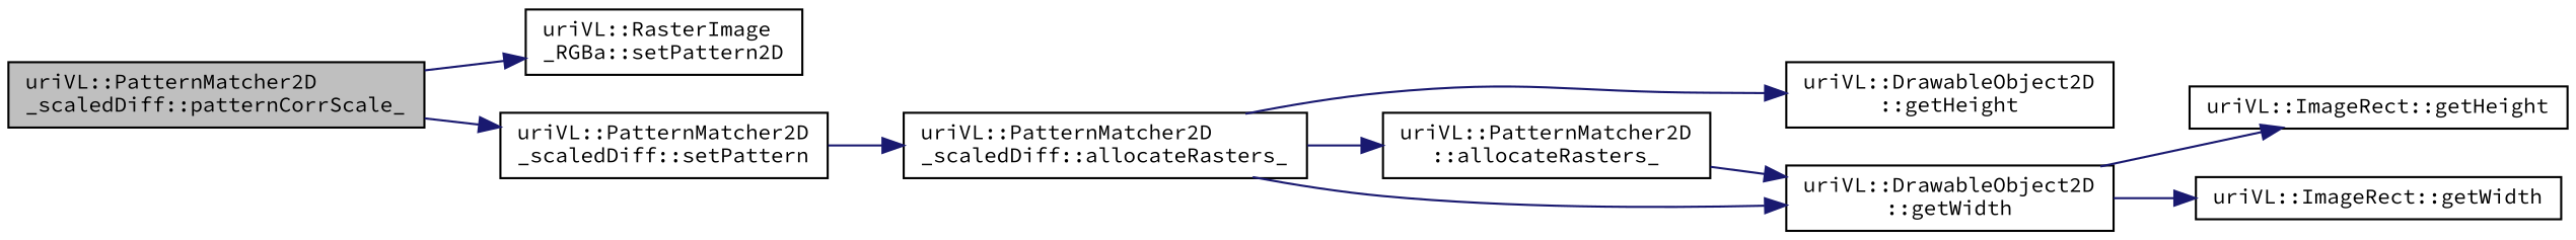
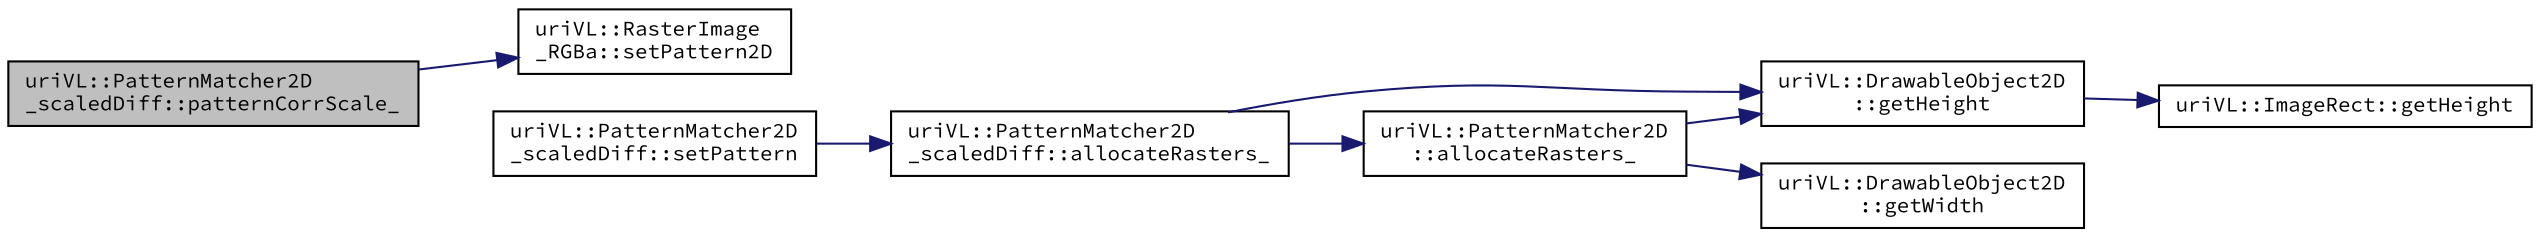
  digraph {
    fontname="Source Code Pro"
    rankdir=LR
    node [color=black fillcolor=white fontname="Source Code Pro" fontsize=10 shape=record style=filled]
    edge [color=midnightblue fontname="Source Code Pro" fontsize=10 labelfontname=Helvetica labelfontsize=10 style=solid]
    n1 [fillcolor=grey75 fontcolor=black height=0.2 label="uriVL::PatternMatcher2D\l_scaledDiff::patternCorrScale_" width=0.4]
    n2 [height=0.2 label="uriVL::RasterImage\l_RGBa::setPattern2D" width=0.4]
    n3 [height=0.2 label="uriVL::PatternMatcher2D\l_scaledDiff::setPattern" width=0.4]
    n4 [height=0.2 label="uriVL::PatternMatcher2D\l_scaledDiff::allocateRasters_" width=0.4]
    n5 [height=0.2 label="uriVL::PatternMatcher2D\l::allocateRasters_" width=0.4]
    n6 [height=0.2 label="uriVL::DrawableObject2D\l::getHeight" width=0.4]
    n7 [height=0.2 label="uriVL::DrawableObject2D\l::getWidth" width=0.4]
    n8 [height=0.2 label="uriVL::ImageRect::getHeight" width=0.4]
-   n9 [height=0.2 label="uriVL::ImageRect::getWidth" width=0.4]
    n1 -> n2
-   n1 -> n3
    n3 -> n4
    n4 -> n5
    n4 -> n6
-   n4 -> n7
+   n5 -> n6
    n5 -> n7
-   n7 -> n8
-   n7 -> n9
+   n6 -> n8
  }
